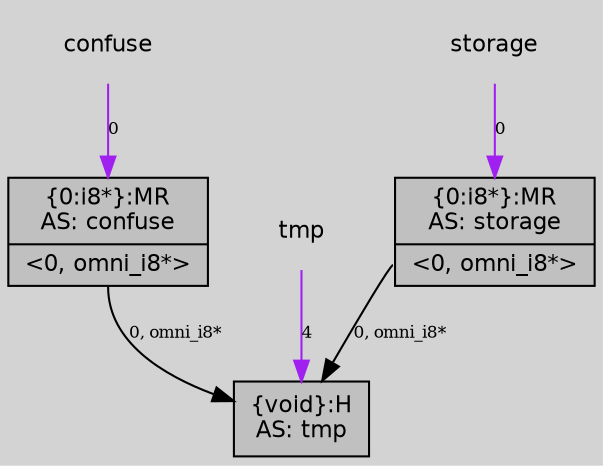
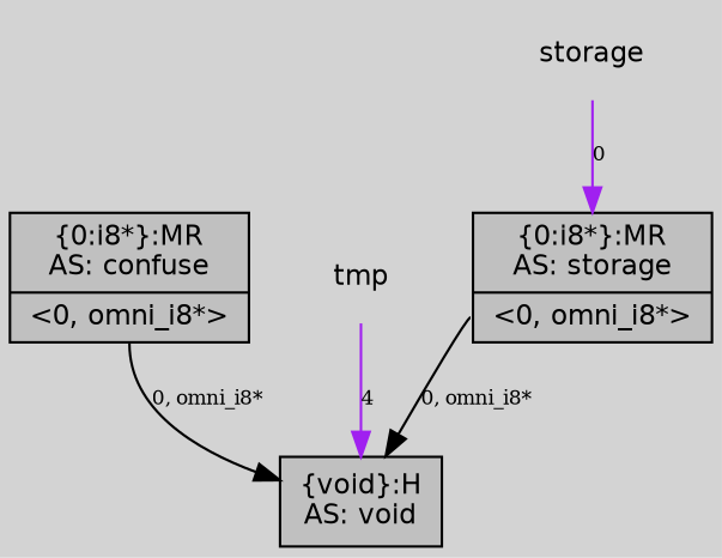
  digraph {
    bgcolor=lightgray
    fontname=Helvetica
    node [fontname=Helvetica fontsize=11 shape=record]
    edge [arrowtail=tee fontsize=8 color=purple]
    n1 [fillcolor=gray label="{\{0:i8*\}:MR\nAS: storage\n|{<s0>\<0, omni_i8*\>}}" style=filled]
-   n2 [fillcolor=gray label="{\{void\}:H\nAS: tmp\n}" style=filled]
+   n2 [fillcolor=gray label="{\{void\}:H\nAS: void\n}" style=filled]
    n3 [fillcolor=gray label="{\{0:i8*\}:MR\nAS: confuse\n|{<s0>\<0, omni_i8*\>}}" style=filled]
-   n4 [label=confuse shape=plaintext]
    n5 [label=storage shape=plaintext]
    n6 [label=tmp shape=plaintext]
    n1 -> n2 [label="0, omni_i8*" tailport=s0 color=""]
    n3 -> n2 [label="0, omni_i8*" tailport=s0 color=""]
-   n4 -> n3 [label=0]
    n5 -> n1 [label=0]
    n6 -> n2 [label=4]
  }
